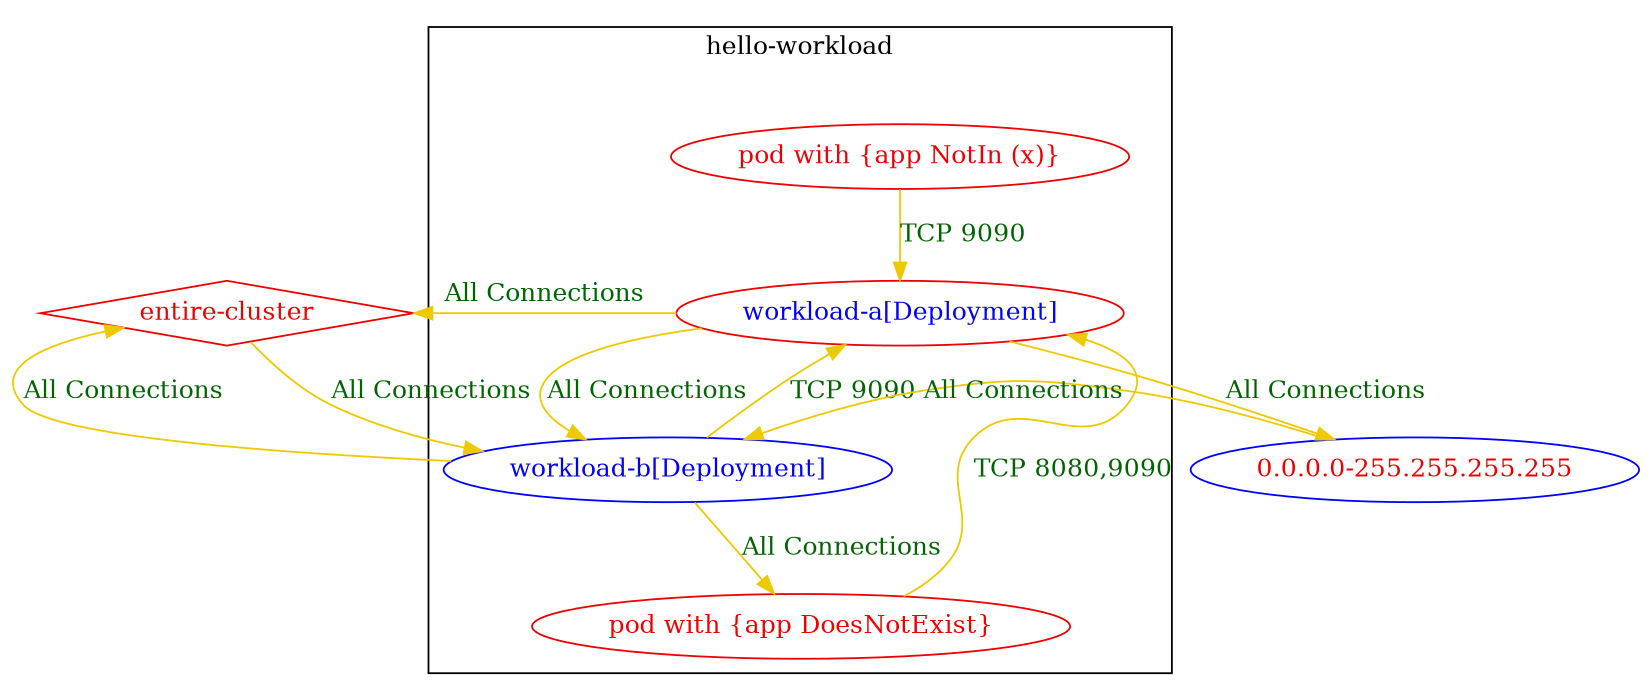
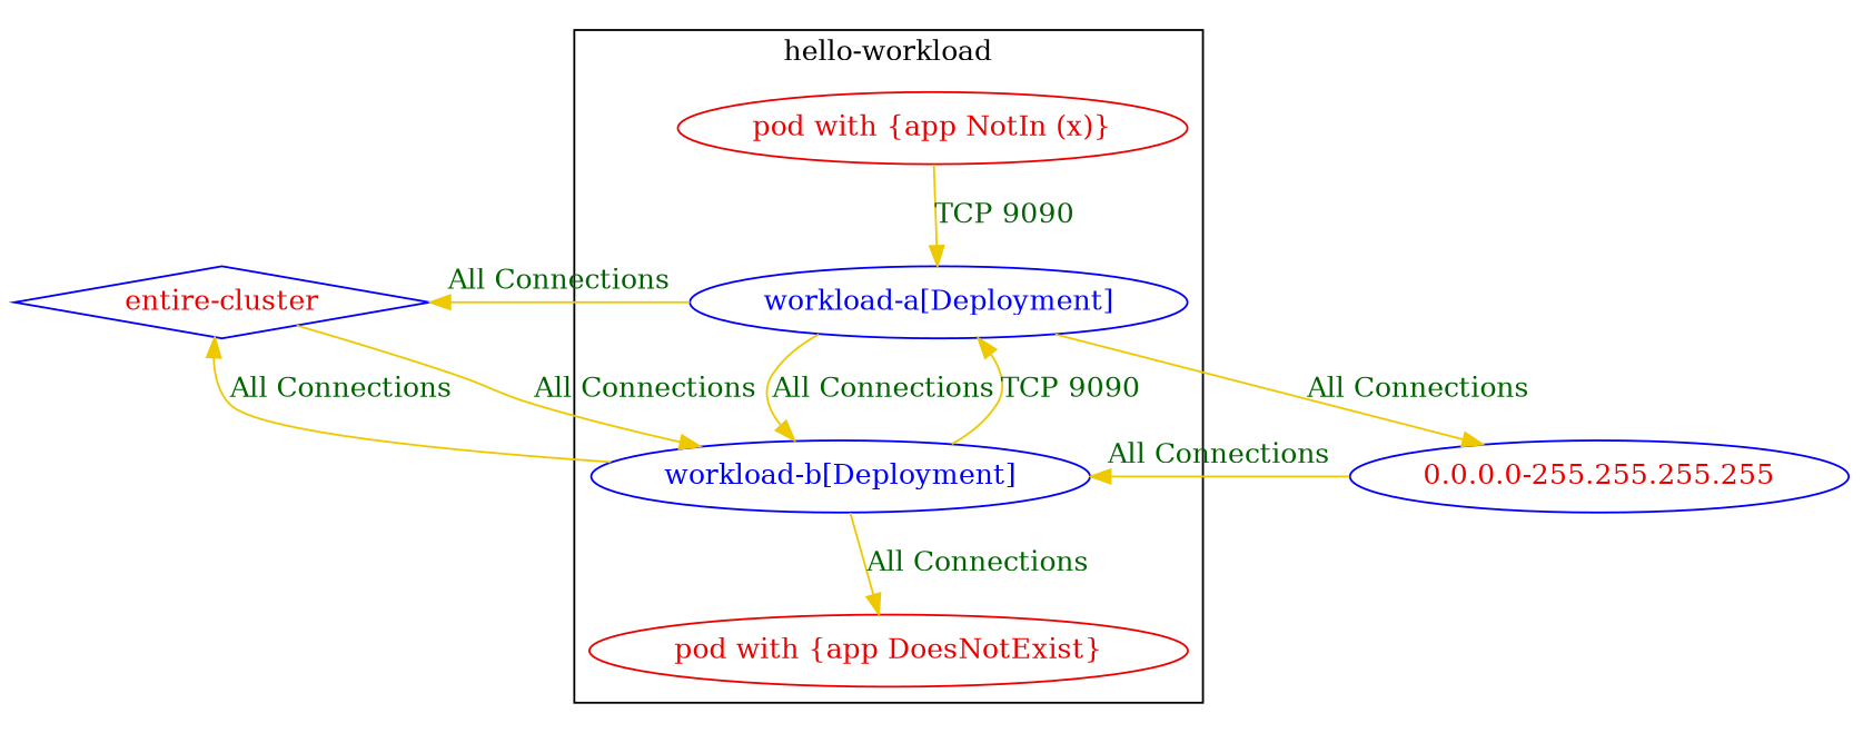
  digraph {
    node [color=blue fontcolor=red2]
    edge [color=gold2 fontcolor=darkgreen]
-   n1 [color=red2 fontcolor=blue label="workload-a[Deployment]"]
+   n1 [fontcolor=blue label="workload-a[Deployment]"]
    n2 [fontcolor=blue label="workload-b[Deployment]"]
    n3 [color=red2 label="pod with {app DoesNotExist}"]
    n4 [color=red2 label="pod with {app NotIn (x)}"]
    n5 [label="0.0.0.0-255.255.255.255"]
-   n6 [color=red2 label="entire-cluster" shape=diamond]
+   n6 [label="entire-cluster" shape=diamond]
    subgraph cluster_1 {
      color=black
      fontcolor=black
      label="hello-workload"
      n1
      n2
      n3
      n4
    }
    n1 -> n2 [label="All Connections"]
    n1 -> n5 [label="All Connections"]
    n1 -> n6 [label="All Connections" weight=0.5]
    n2 -> n1 [label="TCP 9090"]
    n2 -> n3 [label="All Connections"]
    n2 -> n6 [label="All Connections" weight=0.5]
-   n3 -> n1 [label="TCP 8080,9090" weight=1]
    n4 -> n1 [label="TCP 9090" weight=1]
    n5 -> n2 [label="All Connections"]
    n6 -> n2 [label="All Connections" weight=1]
  }
